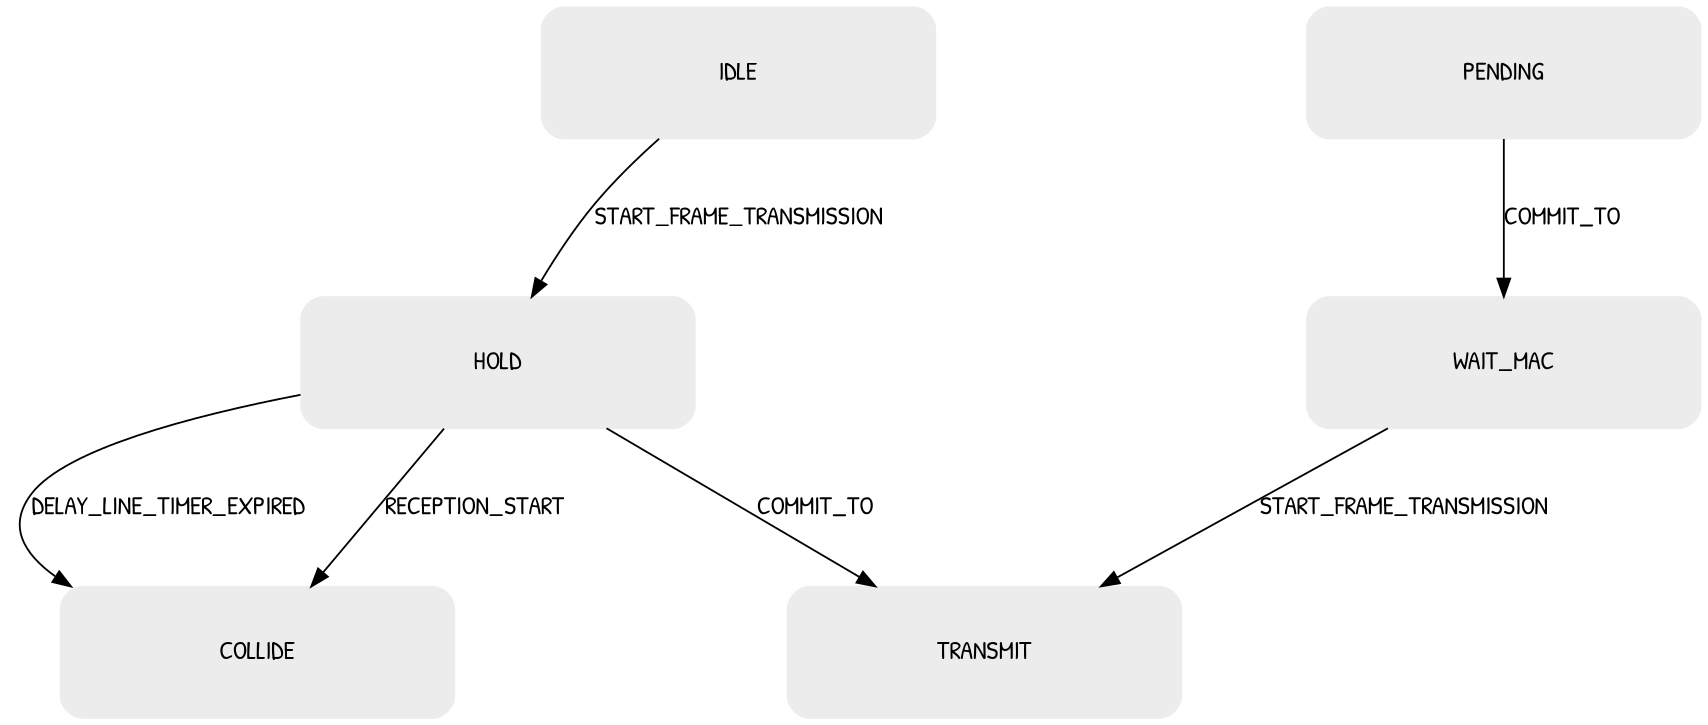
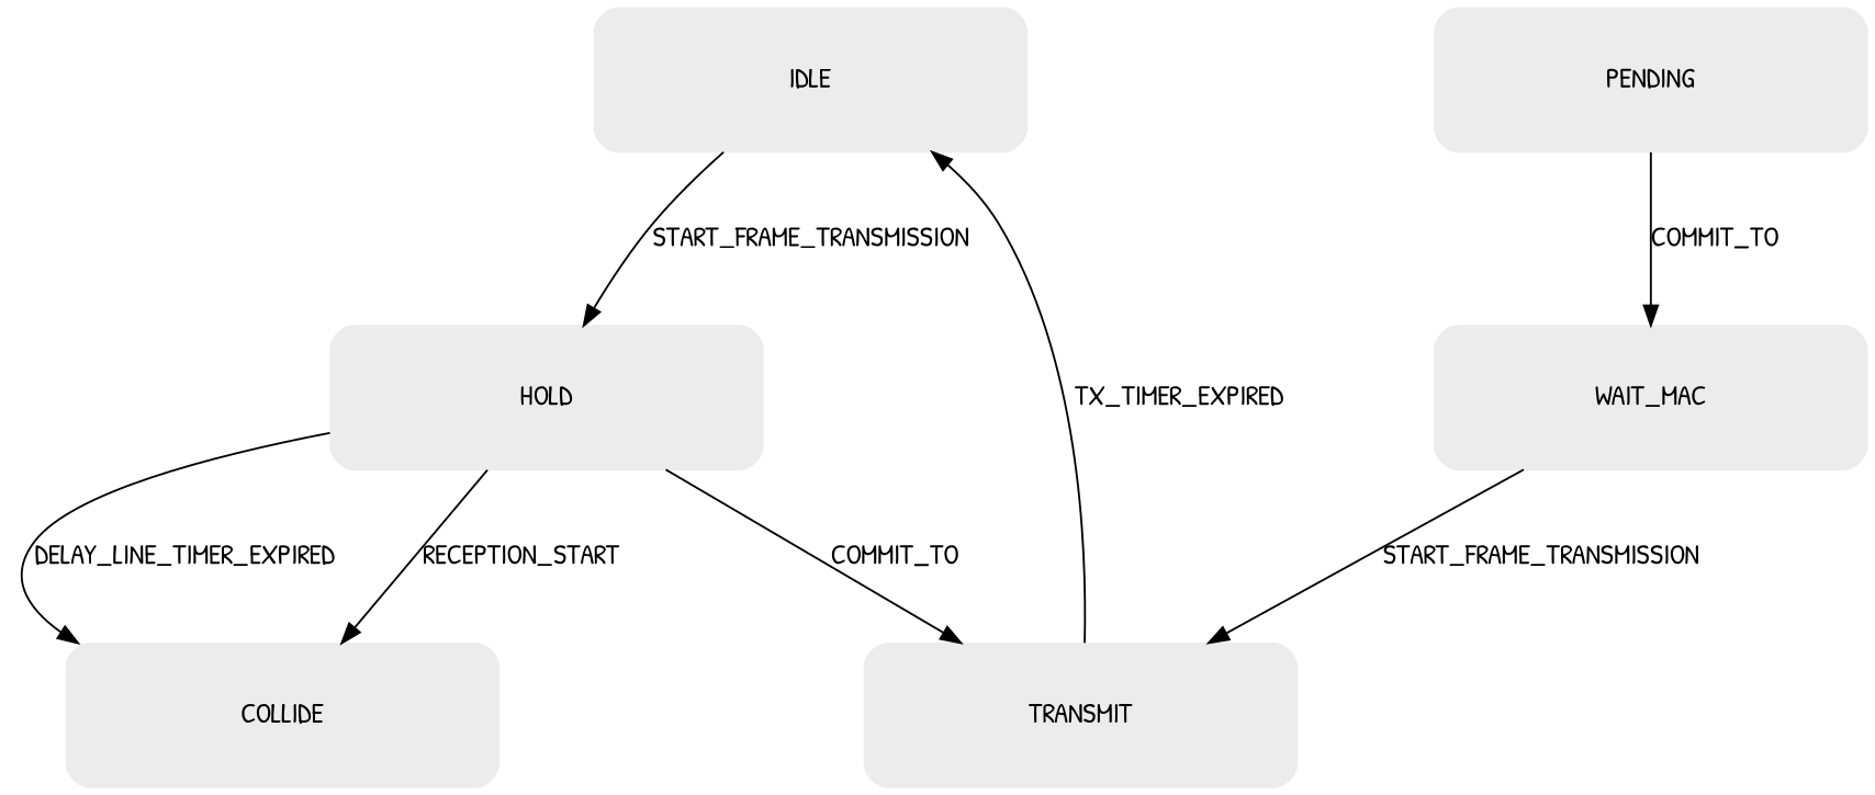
  digraph {
    fontname="Patrick Hand"
    nodesep=1
    ranksep=1
    node [color="#ECECEC" fontname="Patrick Hand" margin=0.15 shape=box style="rounded,filled"]
    edge [fontname="Patrick Hand"]
    IDLE [height=1 width=3]
    HOLD [height=1 width=3]
    COLLIDE [height=1 width=3]
    TRANSMIT [height=1 width=3]
    PENDING [height=1 width=3]
    WAIT_MAC [height=1 width=3]
    IDLE -> HOLD [label=START_FRAME_TRANSMISSION]
    HOLD -> COLLIDE [label=DELAY_LINE_TIMER_EXPIRED]
    HOLD -> COLLIDE [label=RECEPTION_START]
    HOLD -> TRANSMIT [label=COMMIT_TO]
+   TRANSMIT -> IDLE [label=TX_TIMER_EXPIRED]
    PENDING -> WAIT_MAC [label=COMMIT_TO]
    WAIT_MAC -> TRANSMIT [label=START_FRAME_TRANSMISSION]
  }
